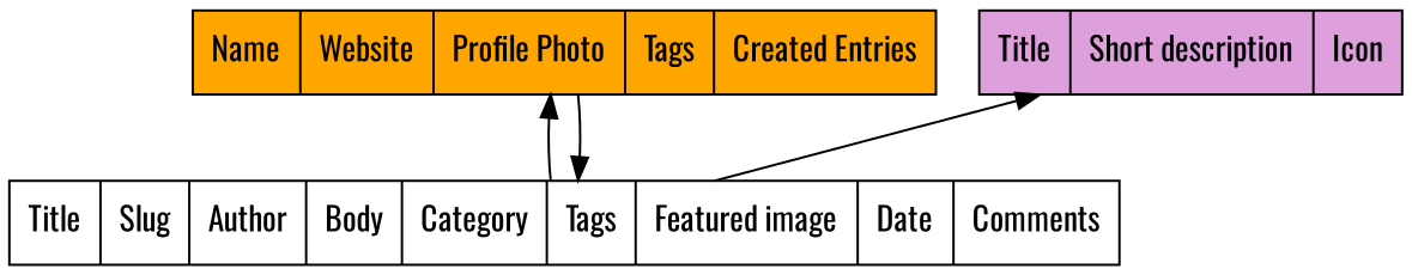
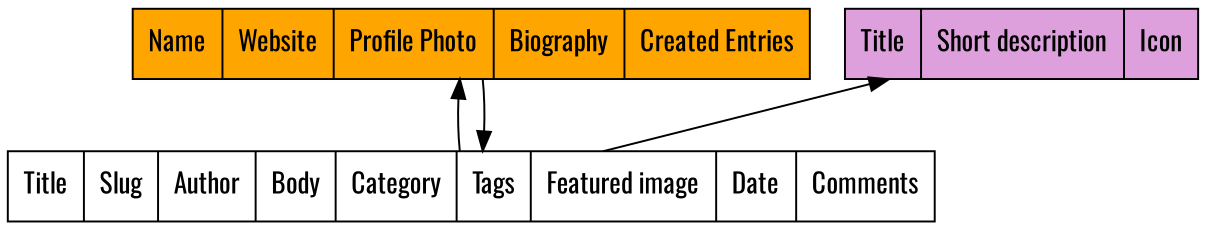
  digraph {
    rankdir=BT
    fontname=Oswald
    node [shape=record style=filled fontname=Oswald]
    edge [fontname=Oswald]
    n1 [label="<title> Title|<shortDescription> Short description|<icon> Icon" fillcolor=plum]
-   n2 [label="<name> Name|<website> Website|<profilePhoto> Profile Photo|<biography> Tags|<createdEntries> Created Entries" fillcolor=orange]
+   n2 [label="<name> Name|<website> Website|<profilePhoto> Profile Photo|<biography> Biography|<createdEntries> Created Entries" fillcolor=orange]
    n3 [label="<title> Title|<slug> Slug|<author> Author|<body> Body|<category> Category|<tags> Tags|<featuredImage> Featured image|<date> Date|<comments> Comments" fillcolor=white]
    n2 -> n3
    n3 -> n1
    n3 -> n2
  }
